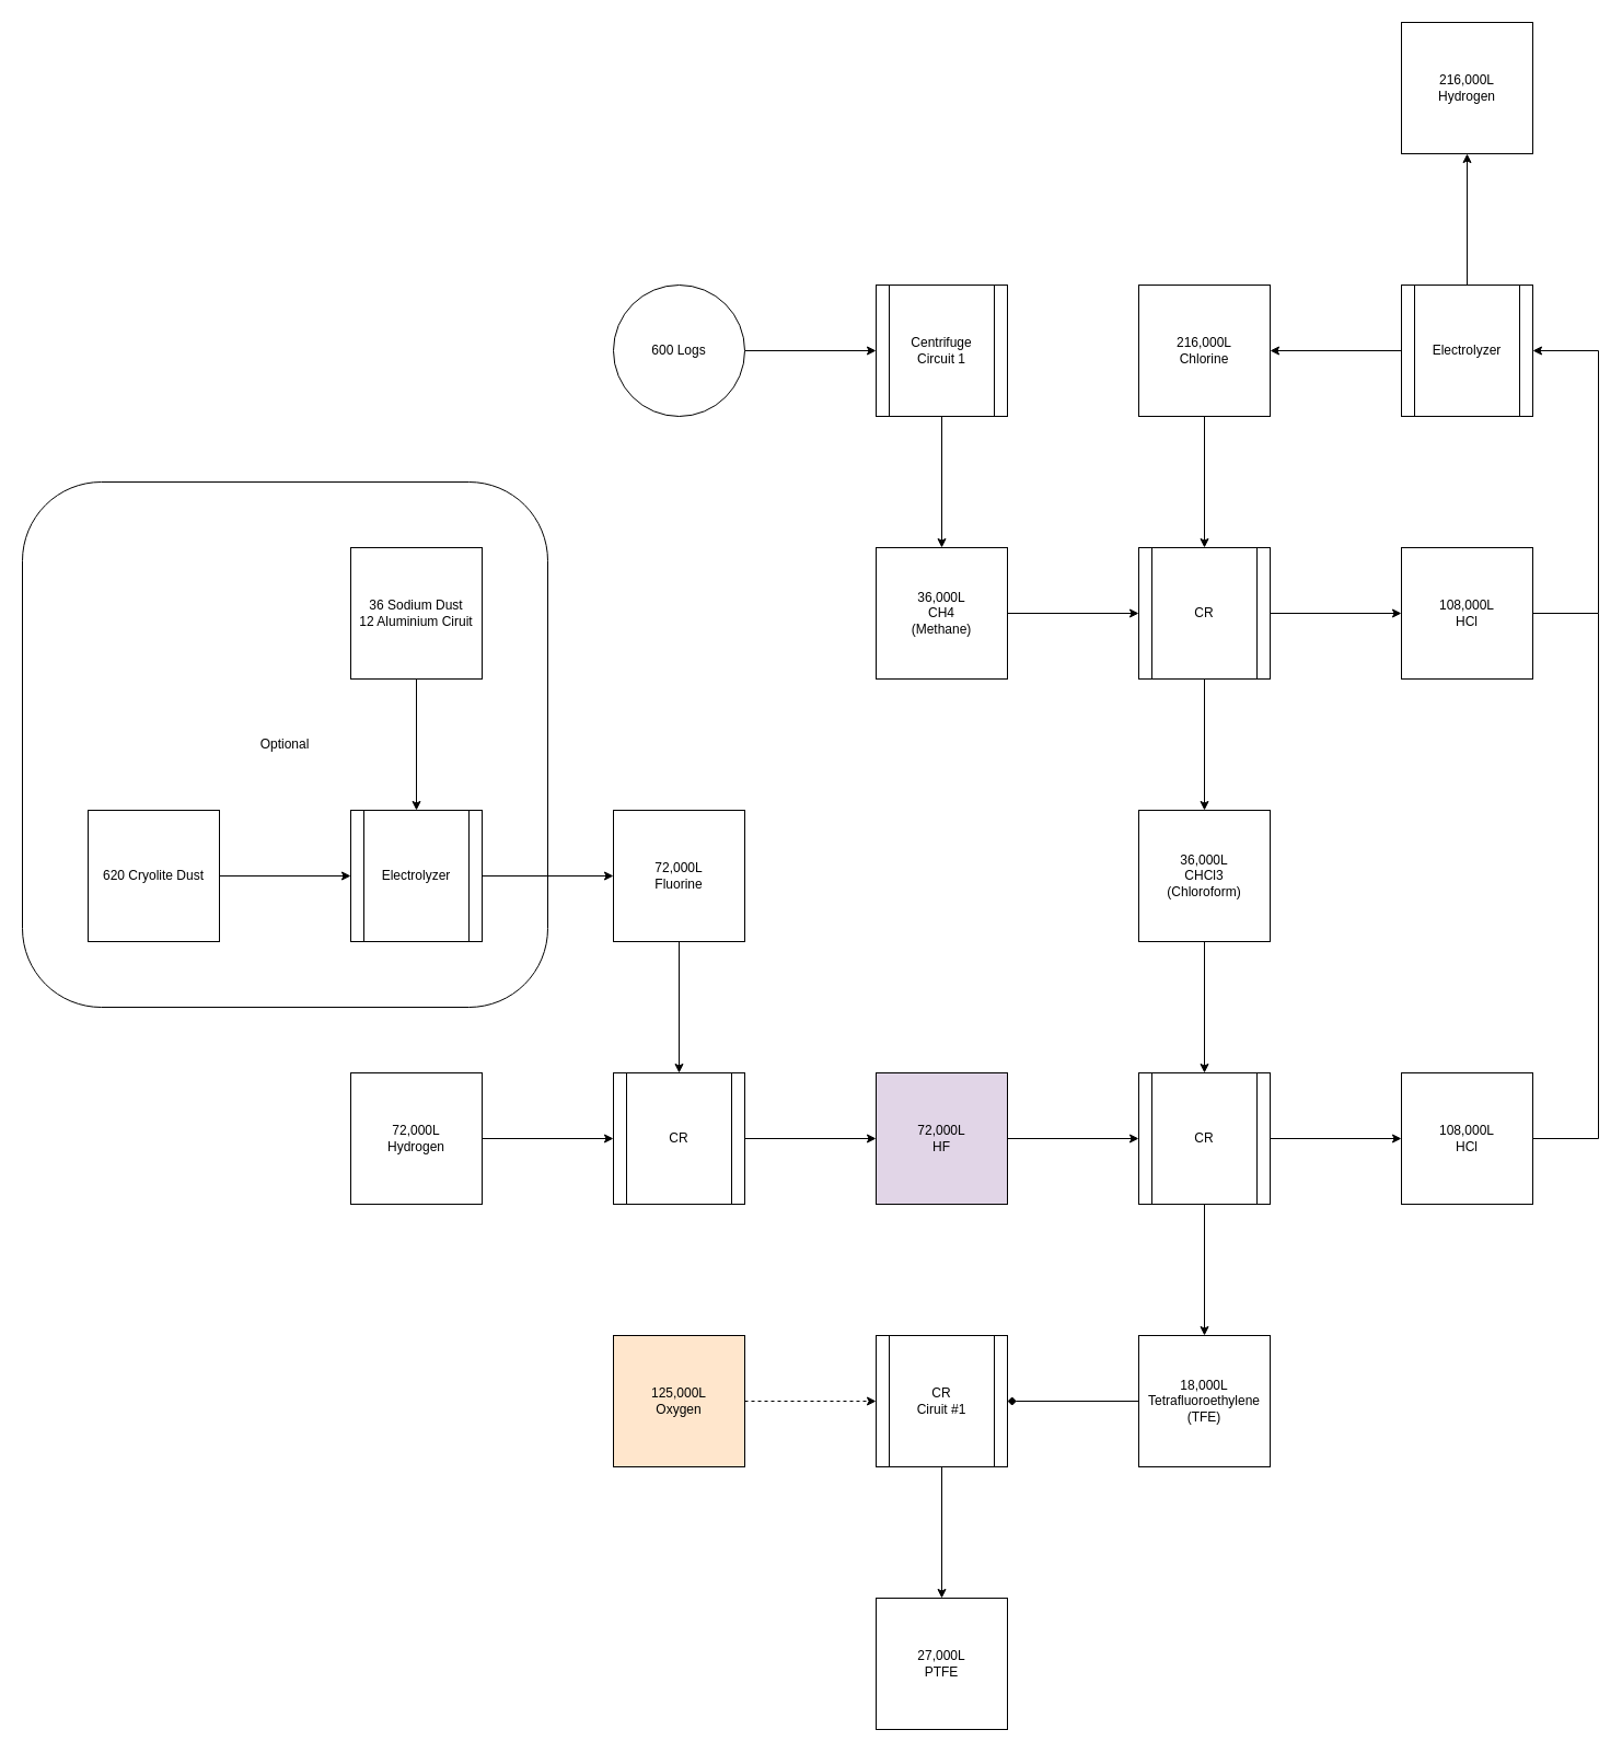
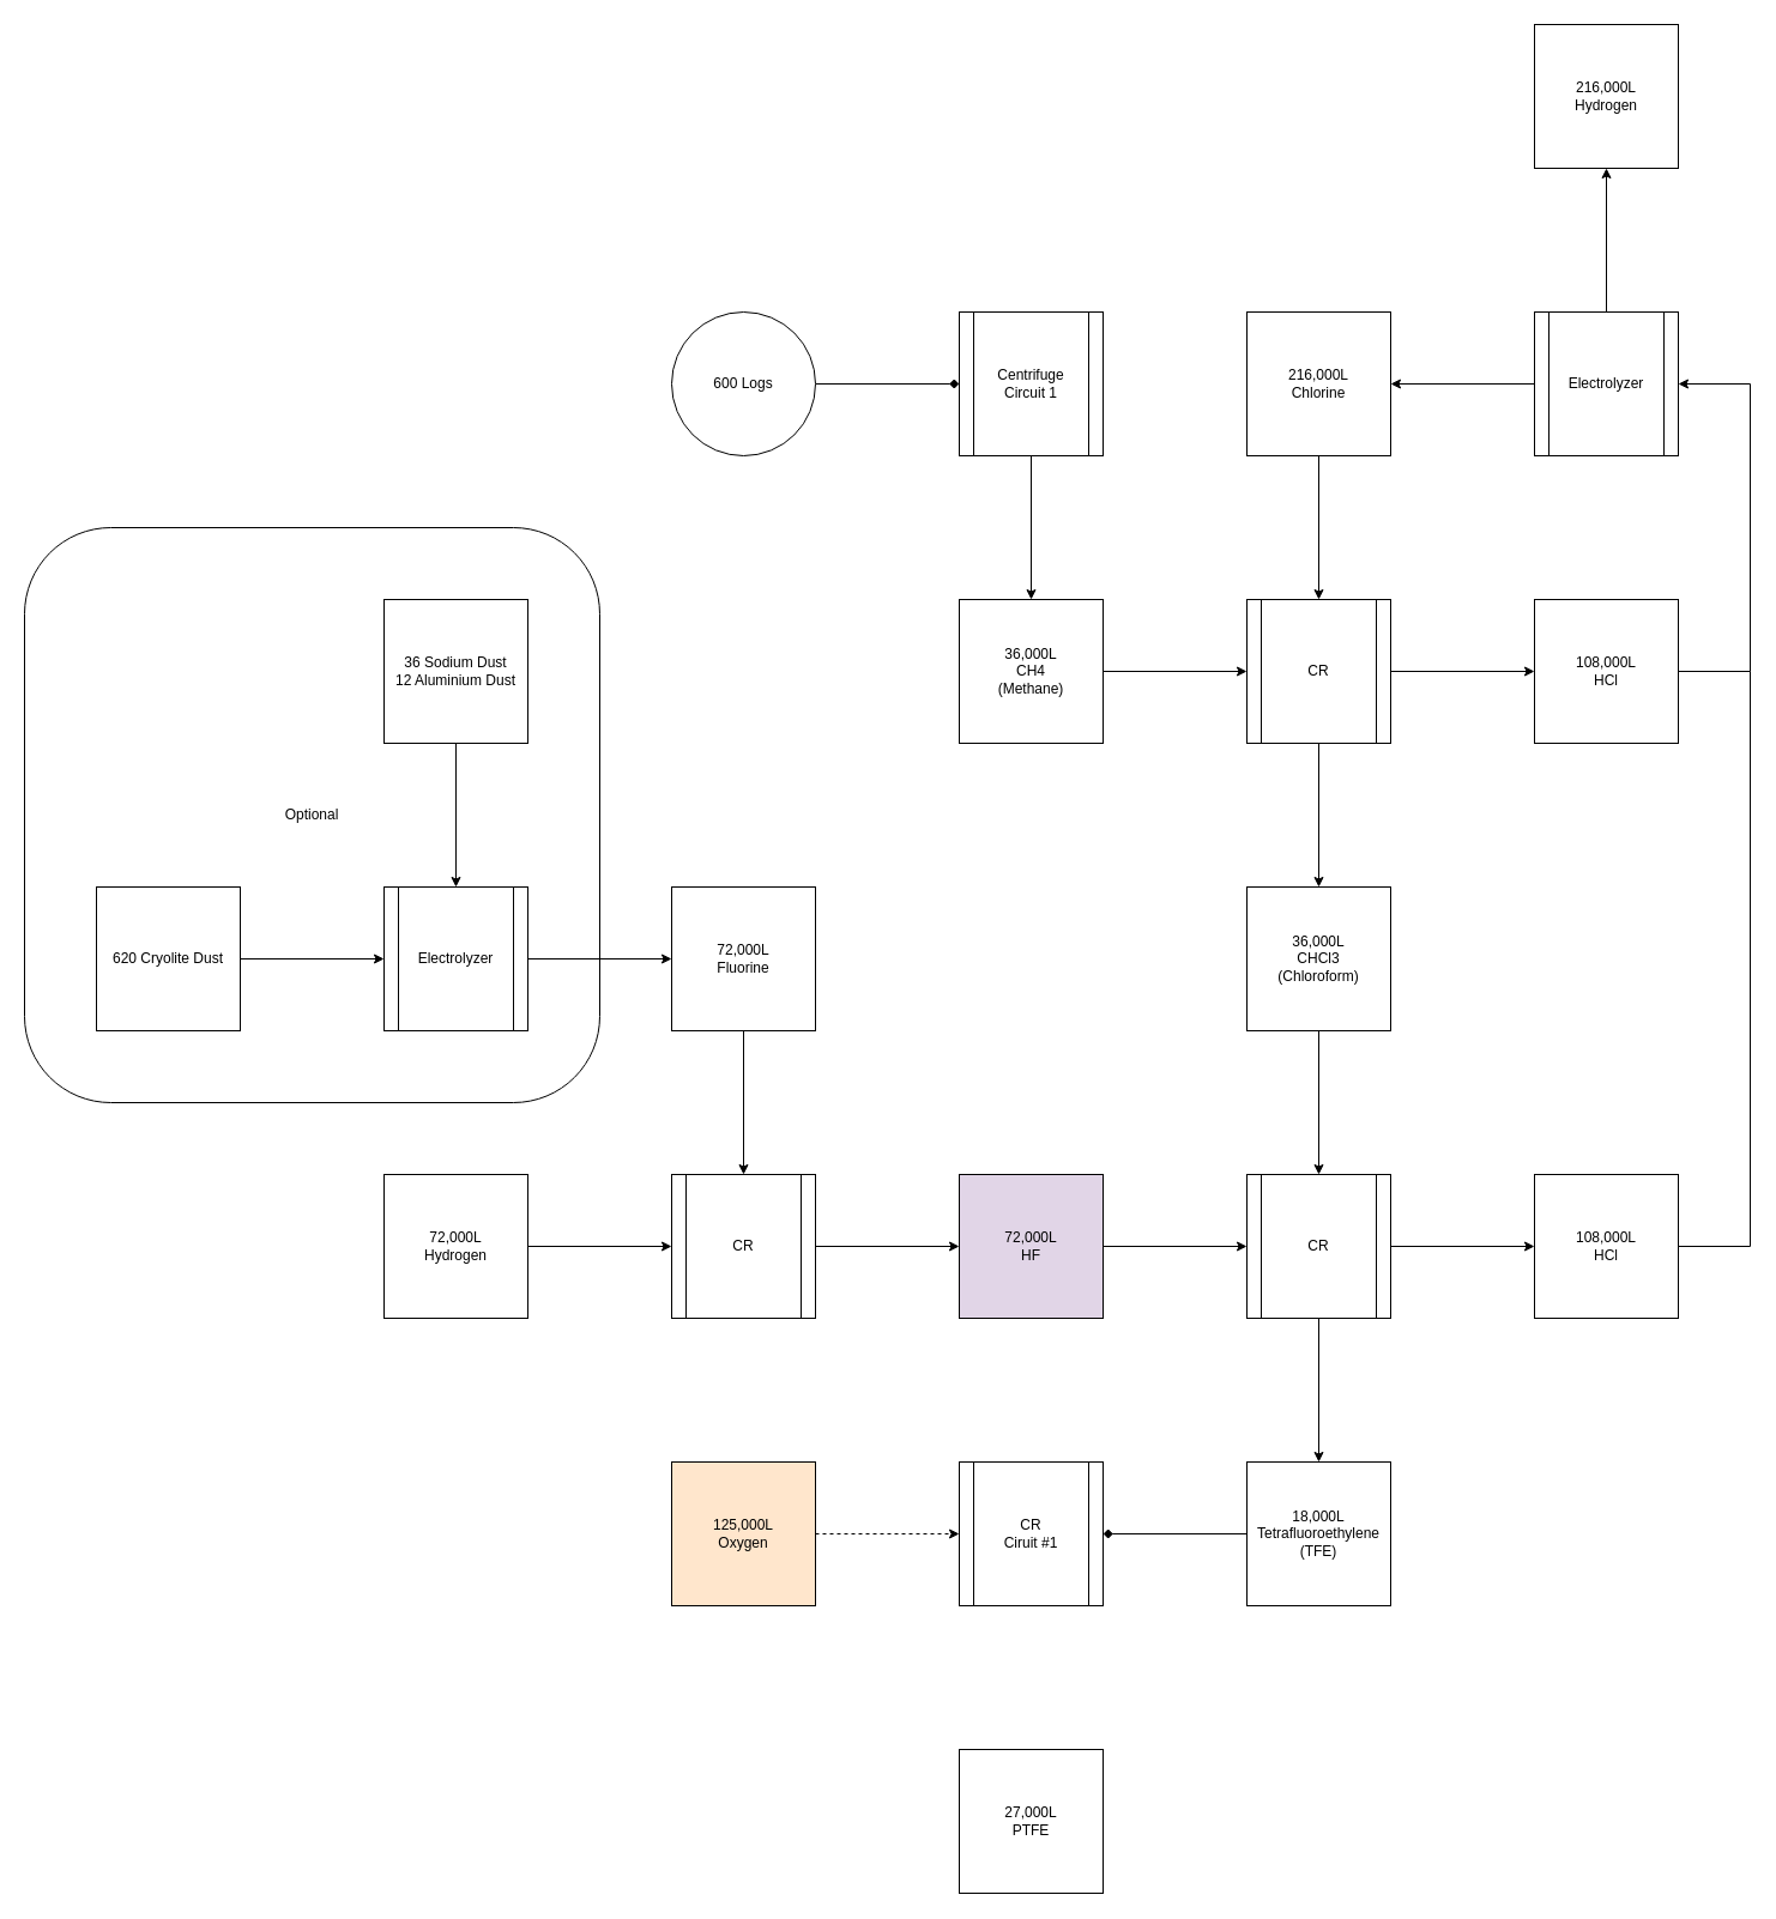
  <mxCell id="0" />
  <mxCell id="1" parent="0" />
  <mxCell id="2" value="Optional" style="rounded=1;whiteSpace=wrap;html=1;" vertex="1" parent="1"><mxGeometry x="20" y="440" width="480" height="480" as="geometry" /></mxCell>
  <mxCell id="3" value="27,000L&lt;br&gt;PTFE" style="whiteSpace=wrap;html=1;aspect=fixed;" vertex="1" parent="1"><mxGeometry x="800" y="1460" width="120" height="120" as="geometry" /></mxCell>
- <mxCell id="4" style="edgeStyle=orthogonalEdgeStyle;rounded=0;orthogonalLoop=1;jettySize=auto;html=1;exitX=0.5;exitY=1;exitDx=0;exitDy=0;entryX=0.5;entryY=0;entryDx=0;entryDy=0;" edge="1" parent="1" source="5" target="3"><mxGeometry relative="1" as="geometry" /></mxCell>
  <mxCell id="5" value="CR&lt;br&gt;Ciruit #1" style="shape=process;whiteSpace=wrap;html=1;backgroundOutline=1;" vertex="1" parent="1"><mxGeometry x="800" y="1220" width="120" height="120" as="geometry" /></mxCell>
  <mxCell id="6" style="edgeStyle=orthogonalEdgeStyle;rounded=0;orthogonalLoop=1;jettySize=auto;html=1;exitX=1;exitY=0.5;exitDx=0;exitDy=0;entryX=0;entryY=0.5;entryDx=0;entryDy=0;dashed=1;" edge="1" parent="1" source="7" target="5"><mxGeometry relative="1" as="geometry" /></mxCell>
  <mxCell id="7" value="125,000L&lt;br&gt;Oxygen" style="whiteSpace=wrap;html=1;aspect=fixed;fillColor=#ffe6cc;" vertex="1" parent="1"><mxGeometry x="560" y="1220" width="120" height="120" as="geometry" /></mxCell>
  <mxCell id="8" style="edgeStyle=orthogonalEdgeStyle;rounded=0;orthogonalLoop=1;jettySize=auto;html=1;exitX=0;exitY=0.5;exitDx=0;exitDy=0;entryX=1;entryY=0.5;entryDx=0;entryDy=0;endArrow=diamond;" edge="1" parent="1" source="9" target="5"><mxGeometry relative="1" as="geometry" /></mxCell>
  <mxCell id="9" value="18,000L&lt;br&gt;Tetrafluoroethylene&lt;br&gt;(TFE)" style="whiteSpace=wrap;html=1;aspect=fixed;" vertex="1" parent="1"><mxGeometry x="1040" y="1220" width="120" height="120" as="geometry" /></mxCell>
  <mxCell id="10" style="edgeStyle=orthogonalEdgeStyle;rounded=0;orthogonalLoop=1;jettySize=auto;html=1;exitX=0.5;exitY=1;exitDx=0;exitDy=0;" edge="1" parent="1" source="12" target="9"><mxGeometry relative="1" as="geometry" /></mxCell>
  <mxCell id="11" style="edgeStyle=orthogonalEdgeStyle;rounded=0;orthogonalLoop=1;jettySize=auto;html=1;exitX=1;exitY=0.5;exitDx=0;exitDy=0;entryX=0;entryY=0.5;entryDx=0;entryDy=0;" edge="1" parent="1" source="12" target="13"><mxGeometry relative="1" as="geometry" /></mxCell>
  <mxCell id="12" value="CR" style="shape=process;whiteSpace=wrap;html=1;backgroundOutline=1;" vertex="1" parent="1"><mxGeometry x="1040" y="980" width="120" height="120" as="geometry" /></mxCell>
  <mxCell id="13" value="108,000L&lt;br&gt;HCl" style="whiteSpace=wrap;html=1;aspect=fixed;" vertex="1" parent="1"><mxGeometry x="1280" y="980" width="120" height="120" as="geometry" /></mxCell>
  <mxCell id="14" style="edgeStyle=orthogonalEdgeStyle;rounded=0;orthogonalLoop=1;jettySize=auto;html=1;exitX=1;exitY=0.5;exitDx=0;exitDy=0;entryX=0;entryY=0.5;entryDx=0;entryDy=0;" edge="1" parent="1" source="15" target="12"><mxGeometry relative="1" as="geometry" /></mxCell>
  <mxCell id="15" value="72,000L&lt;br&gt;HF" style="whiteSpace=wrap;html=1;aspect=fixed;fillColor=#e1d5e7;" vertex="1" parent="1"><mxGeometry x="800" y="980" width="120" height="120" as="geometry" /></mxCell>
  <mxCell id="16" style="edgeStyle=orthogonalEdgeStyle;rounded=0;orthogonalLoop=1;jettySize=auto;html=1;exitX=0.5;exitY=1;exitDx=0;exitDy=0;entryX=0.5;entryY=0;entryDx=0;entryDy=0;" edge="1" parent="1" source="17" target="12"><mxGeometry relative="1" as="geometry" /></mxCell>
  <mxCell id="17" value="36,000L&lt;br&gt;CHCl3&lt;br&gt;(Chloroform)" style="whiteSpace=wrap;html=1;aspect=fixed;" vertex="1" parent="1"><mxGeometry x="1040" y="740" width="120" height="120" as="geometry" /></mxCell>
  <mxCell id="18" style="edgeStyle=orthogonalEdgeStyle;rounded=0;orthogonalLoop=1;jettySize=auto;html=1;exitX=1;exitY=0.5;exitDx=0;exitDy=0;entryX=0;entryY=0.5;entryDx=0;entryDy=0;" edge="1" parent="1" source="19" target="15"><mxGeometry relative="1" as="geometry" /></mxCell>
  <mxCell id="19" value="CR" style="shape=process;whiteSpace=wrap;html=1;backgroundOutline=1;" vertex="1" parent="1"><mxGeometry x="560" y="980" width="120" height="120" as="geometry" /></mxCell>
  <mxCell id="20" style="edgeStyle=orthogonalEdgeStyle;rounded=0;orthogonalLoop=1;jettySize=auto;html=1;exitX=0.5;exitY=1;exitDx=0;exitDy=0;entryX=0.5;entryY=0;entryDx=0;entryDy=0;" edge="1" parent="1" source="21" target="19"><mxGeometry relative="1" as="geometry" /></mxCell>
  <mxCell id="21" value="72,000L&lt;br&gt;Fluorine" style="whiteSpace=wrap;html=1;aspect=fixed;" vertex="1" parent="1"><mxGeometry x="560" y="740" width="120" height="120" as="geometry" /></mxCell>
  <mxCell id="22" style="edgeStyle=orthogonalEdgeStyle;rounded=0;orthogonalLoop=1;jettySize=auto;html=1;exitX=1;exitY=0.5;exitDx=0;exitDy=0;entryX=0;entryY=0.5;entryDx=0;entryDy=0;" edge="1" parent="1" source="23" target="19"><mxGeometry relative="1" as="geometry" /></mxCell>
  <mxCell id="23" value="72,000L&lt;br&gt;Hydrogen" style="whiteSpace=wrap;html=1;aspect=fixed;" vertex="1" parent="1"><mxGeometry x="320" y="980" width="120" height="120" as="geometry" /></mxCell>
  <mxCell id="24" style="edgeStyle=orthogonalEdgeStyle;rounded=0;orthogonalLoop=1;jettySize=auto;html=1;exitX=0.5;exitY=1;exitDx=0;exitDy=0;entryX=0.5;entryY=0;entryDx=0;entryDy=0;" edge="1" parent="1" source="26" target="17"><mxGeometry relative="1" as="geometry" /></mxCell>
  <mxCell id="25" style="edgeStyle=orthogonalEdgeStyle;rounded=0;orthogonalLoop=1;jettySize=auto;html=1;exitX=1;exitY=0.5;exitDx=0;exitDy=0;entryX=0;entryY=0.5;entryDx=0;entryDy=0;" edge="1" parent="1" source="26" target="28"><mxGeometry relative="1" as="geometry" /></mxCell>
  <mxCell id="26" value="CR" style="shape=process;whiteSpace=wrap;html=1;backgroundOutline=1;" vertex="1" parent="1"><mxGeometry x="1040" width="120" height="120" as="geometry" y="500" /></mxCell>
  <mxCell id="27" style="edgeStyle=orthogonalEdgeStyle;rounded=0;orthogonalLoop=1;jettySize=auto;html=1;exitX=1;exitY=0.5;exitDx=0;exitDy=0;entryX=1;entryY=0.5;entryDx=0;entryDy=0;" edge="1" parent="1" source="28" target="39"><mxGeometry relative="1" as="geometry"><Array as="points"><mxPoint x="1460" y="560" /><mxPoint x="1460" y="320" /></Array></mxGeometry></mxCell>
  <mxCell id="28" value="108,000L&lt;br&gt;HCl" style="whiteSpace=wrap;html=1;aspect=fixed;" vertex="1" parent="1"><mxGeometry x="1280" width="120" height="120" as="geometry" y="500" /></mxCell>
  <mxCell id="29" style="edgeStyle=orthogonalEdgeStyle;rounded=0;orthogonalLoop=1;jettySize=auto;html=1;exitX=0.5;exitY=1;exitDx=0;exitDy=0;entryX=0.5;entryY=0;entryDx=0;entryDy=0;" edge="1" parent="1" source="30" target="26"><mxGeometry relative="1" as="geometry" /></mxCell>
  <mxCell id="30" value="216,000L&lt;br&gt;Chlorine" style="whiteSpace=wrap;html=1;aspect=fixed;" vertex="1" parent="1"><mxGeometry x="1040" y="260" width="120" height="120" as="geometry" /></mxCell>
  <mxCell id="31" style="edgeStyle=orthogonalEdgeStyle;rounded=0;orthogonalLoop=1;jettySize=auto;html=1;exitX=1;exitY=0.5;exitDx=0;exitDy=0;entryX=0;entryY=0.5;entryDx=0;entryDy=0;" edge="1" parent="1" source="32" target="26"><mxGeometry relative="1" as="geometry" /></mxCell>
  <mxCell id="32" value="36,000L&lt;br&gt;CH4&lt;br&gt;(Methane)" style="whiteSpace=wrap;html=1;aspect=fixed;" vertex="1" parent="1"><mxGeometry x="800" width="120" height="120" as="geometry" y="500" /></mxCell>
  <mxCell id="33" style="edgeStyle=orthogonalEdgeStyle;rounded=0;orthogonalLoop=1;jettySize=auto;html=1;exitX=0.5;exitY=1;exitDx=0;exitDy=0;entryX=0.5;entryY=0;entryDx=0;entryDy=0;" edge="1" parent="1" source="34" target="32"><mxGeometry relative="1" as="geometry" /></mxCell>
  <mxCell id="34" value="Centrifuge&lt;br&gt;Circuit 1" style="shape=process;whiteSpace=wrap;html=1;backgroundOutline=1;" vertex="1" parent="1"><mxGeometry x="800" y="260" width="120" height="120" as="geometry" /></mxCell>
- <mxCell id="35" style="edgeStyle=orthogonalEdgeStyle;rounded=0;orthogonalLoop=1;jettySize=auto;html=1;exitX=1;exitY=0.5;exitDx=0;exitDy=0;entryX=0;entryY=0.5;entryDx=0;entryDy=0;" edge="1" parent="1" source="36" target="34"><mxGeometry relative="1" as="geometry" /></mxCell>
+ <mxCell id="35" style="edgeStyle=orthogonalEdgeStyle;rounded=0;orthogonalLoop=1;jettySize=auto;html=1;exitX=1;exitY=0.5;exitDx=0;exitDy=0;entryX=0;entryY=0.5;entryDx=0;entryDy=0;endArrow=diamond;" edge="1" parent="1" source="36" target="34"><mxGeometry relative="1" as="geometry" /></mxCell>
  <mxCell id="36" value="600 Logs" style="ellipse;whiteSpace=wrap;html=1;aspect=fixed;" vertex="1" parent="1"><mxGeometry x="560" y="260" width="120" height="120" as="geometry" /></mxCell>
  <mxCell id="37" style="edgeStyle=orthogonalEdgeStyle;rounded=0;orthogonalLoop=1;jettySize=auto;html=1;exitX=0;exitY=0.5;exitDx=0;exitDy=0;entryX=1;entryY=0.5;entryDx=0;entryDy=0;" edge="1" parent="1" source="39" target="30"><mxGeometry relative="1" as="geometry" /></mxCell>
  <mxCell id="38" style="edgeStyle=orthogonalEdgeStyle;rounded=0;orthogonalLoop=1;jettySize=auto;html=1;exitX=0.5;exitY=0;exitDx=0;exitDy=0;entryX=0.5;entryY=1;entryDx=0;entryDy=0;" edge="1" parent="1" source="39" target="41"><mxGeometry relative="1" as="geometry" /></mxCell>
  <mxCell id="39" value="Electrolyzer" style="shape=process;whiteSpace=wrap;html=1;backgroundOutline=1;" vertex="1" parent="1"><mxGeometry x="1280" y="260" width="120" height="120" as="geometry" /></mxCell>
  <mxCell id="40" value="" style="endArrow=none;html=1;rounded=0;" edge="1" parent="1"><mxGeometry width="50" height="50" relative="1" as="geometry"><mxPoint x="1400" y="1040" as="sourcePoint" /><mxPoint x="1460" y="560" as="targetPoint" /><Array as="points"><mxPoint x="1460" y="1040" /></Array></mxGeometry></mxCell>
  <mxCell id="41" value="216,000L&lt;br&gt;Hydrogen" style="whiteSpace=wrap;html=1;aspect=fixed;" vertex="1" parent="1"><mxGeometry x="1280" y="20" width="120" height="120" as="geometry" /></mxCell>
  <mxCell id="42" style="edgeStyle=orthogonalEdgeStyle;rounded=0;orthogonalLoop=1;jettySize=auto;html=1;entryX=0;entryY=0.5;entryDx=0;entryDy=0;" edge="1" parent="1" source="43" target="21"><mxGeometry relative="1" as="geometry" /></mxCell>
  <mxCell id="43" value="Electrolyzer" style="shape=process;whiteSpace=wrap;html=1;backgroundOutline=1;" vertex="1" parent="1"><mxGeometry x="320" y="740" width="120" height="120" as="geometry" /></mxCell>
  <mxCell id="44" style="edgeStyle=orthogonalEdgeStyle;rounded=0;orthogonalLoop=1;jettySize=auto;html=1;exitX=1;exitY=0.5;exitDx=0;exitDy=0;entryX=0;entryY=0.5;entryDx=0;entryDy=0;" edge="1" parent="1" source="45" target="43"><mxGeometry relative="1" as="geometry" /></mxCell>
  <mxCell id="45" value="620 Cryolite Dust" style="whiteSpace=wrap;html=1;aspect=fixed;" vertex="1" parent="1"><mxGeometry x="80" y="740" width="120" height="120" as="geometry" /></mxCell>
  <mxCell id="46" style="edgeStyle=orthogonalEdgeStyle;rounded=0;orthogonalLoop=1;jettySize=auto;html=1;exitX=0.5;exitY=1;exitDx=0;exitDy=0;entryX=0.5;entryY=0;entryDx=0;entryDy=0;" edge="1" parent="1" source="47" target="43"><mxGeometry relative="1" as="geometry" /></mxCell>
- <mxCell id="47" value="36 Sodium Dust&lt;br&gt;12 Aluminium Ciruit" style="whiteSpace=wrap;html=1;aspect=fixed;" vertex="1" parent="1"><mxGeometry x="320" width="120" height="120" as="geometry" y="500" /></mxCell>
+ <mxCell id="47" value="36 Sodium Dust&lt;br&gt;12 Aluminium Dust" style="whiteSpace=wrap;html=1;aspect=fixed;" vertex="1" parent="1"><mxGeometry x="320" width="120" height="120" as="geometry" y="500" /></mxCell>
